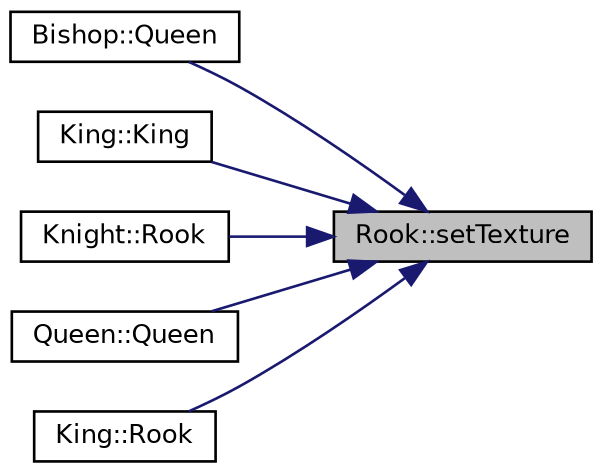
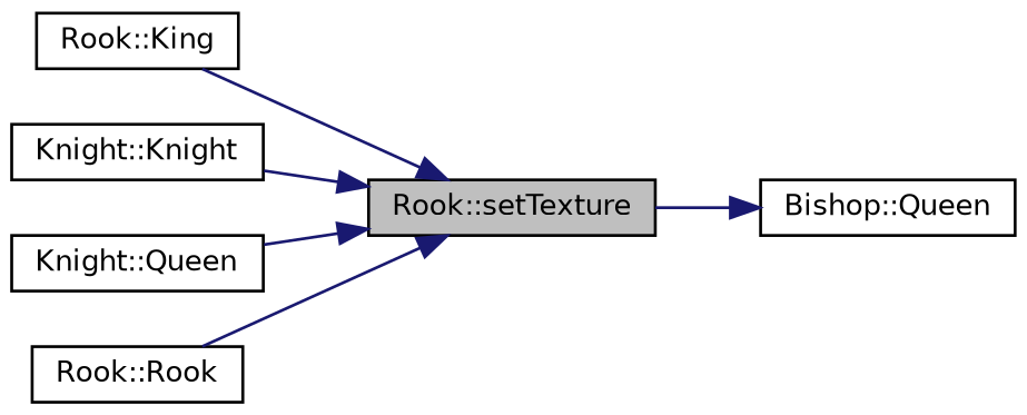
  digraph {
    rankdir=RL
    node [color=black fontname=Helvetica fontsize=10 shape=record]
    edge [color=midnightblue dir=back fontname=Helvetica fontsize=10 labelfontname=Helvetica labelfontsize=10 style=solid]
    n1 [fillcolor=grey75 fontcolor=black height=0.2 label="Rook::setTexture" style=filled width=0.4]
    n2 [height=0.2 label="Bishop::Queen" width=0.4]
-   n3 [height=0.2 label="King::King" width=0.4]
-   n4 [height=0.2 label="Knight::Rook" width=0.4]
-   n5 [height=0.2 label="Queen::Queen" width=0.4]
-   n6 [height=0.2 label="King::Rook" width=0.4]
-   n1 -> n2
+   n3 [height=0.2 label="Rook::King" width=0.4]
+   n4 [height=0.2 label="Knight::Knight" width=0.4]
+   n5 [height=0.2 label="Knight::Queen" width=0.4]
+   n6 [height=0.2 label="Rook::Rook" width=0.4]
+   n2 -> n1
    n1 -> n3
    n1 -> n4
    n1 -> n5
    n1 -> n6
  }
